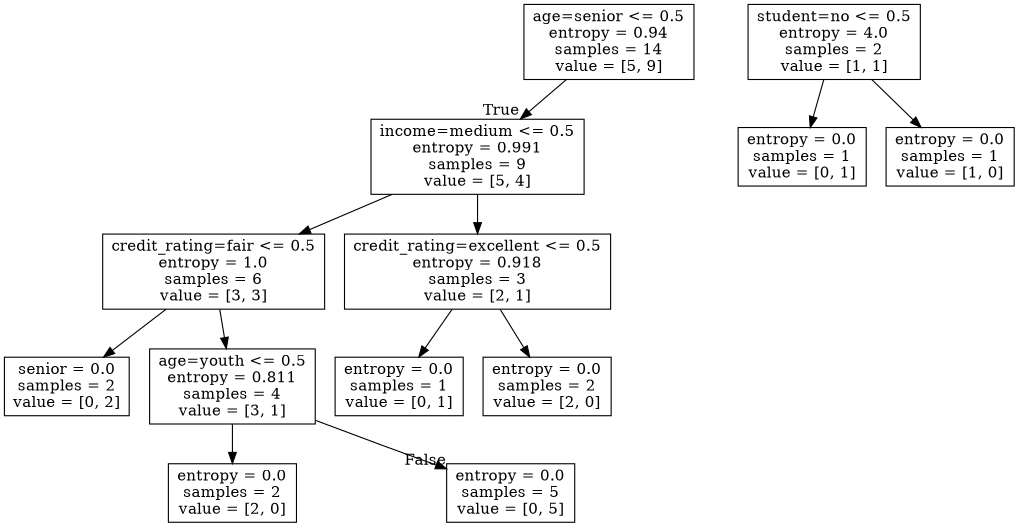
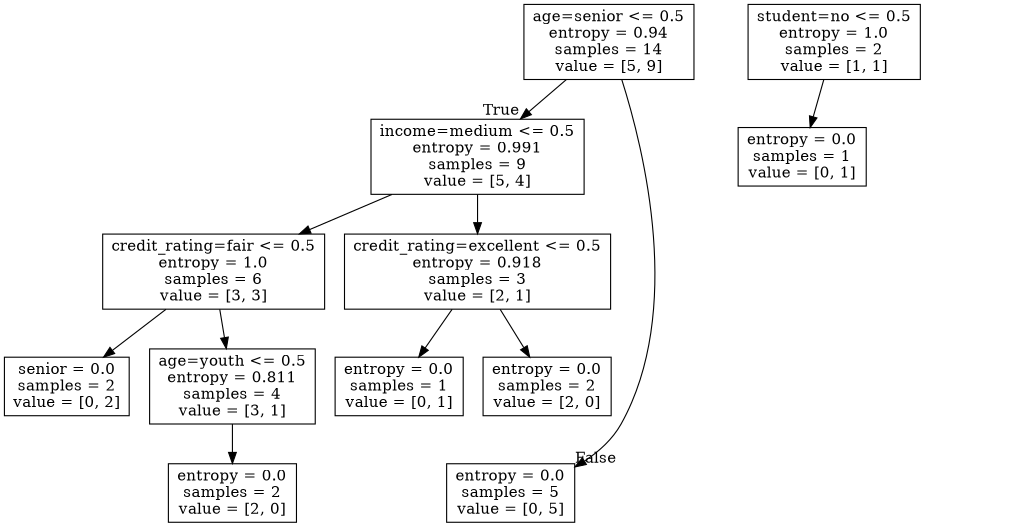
  digraph {
    node [shape=box]
    n1 [label="age=senior <= 0.5\nentropy = 0.94\nsamples = 14\nvalue = [5, 9]"]
    n2 [label="income=medium <= 0.5\nentropy = 0.991\nsamples = 9\nvalue = [5, 4]"]
    n3 [label="entropy = 0.0\nsamples = 5\nvalue = [0, 5]"]
    n4 [label="credit_rating=fair <= 0.5\nentropy = 1.0\nsamples = 6\nvalue = [3, 3]"]
    n5 [label="credit_rating=excellent <= 0.5\nentropy = 0.918\nsamples = 3\nvalue = [2, 1]"]
    n6 [label="senior = 0.0\nsamples = 2\nvalue = [0, 2]"]
    n7 [label="age=youth <= 0.5\nentropy = 0.811\nsamples = 4\nvalue = [3, 1]"]
    n8 [label="entropy = 0.0\nsamples = 1\nvalue = [0, 1]"]
    n9 [label="entropy = 0.0\nsamples = 2\nvalue = [2, 0]"]
    n10 [label="entropy = 0.0\nsamples = 2\nvalue = [2, 0]"]
-   n11 [label="student=no <= 0.5\nentropy = 4.0\nsamples = 2\nvalue = [1, 1]"]
+   n11 [label="student=no <= 0.5\nentropy = 1.0\nsamples = 2\nvalue = [1, 1]"]
    n12 [label="entropy = 0.0\nsamples = 1\nvalue = [0, 1]"]
-   n13 [label="entropy = 0.0\nsamples = 1\nvalue = [1, 0]"]
    n1 -> n2 [headlabel=True labelangle=45 labeldistance=2.5]
-   n7 -> n3 [headlabel=False labelangle=-45 labeldistance=2.5]
+   n1 -> n3 [headlabel=False labelangle=-45 labeldistance=2.5]
    n2 -> n4
    n2 -> n5
    n4 -> n6
    n4 -> n7
    n5 -> n8
    n5 -> n9
    n7 -> n10
    n11 -> n12
-   n11 -> n13
  }
